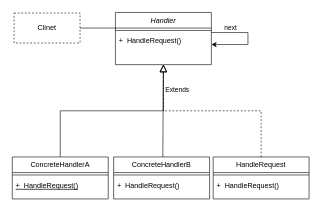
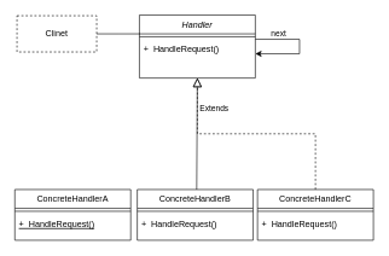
  <mxCell id="0" />
  <mxCell id="1" parent="0" />
  <mxCell id="2" value="" style="endArrow=block;endSize=10;endFill=0;shadow=0;strokeWidth=1;rounded=0;elbow=vertical;exitX=0.519;exitY=0.01;exitDx=0;exitDy=0;exitPerimeter=0;" edge="1" parent="1"><mxGeometry width="160" relative="1" as="geometry"><mxPoint x="271.04" y="261.7" as="sourcePoint" /><mxPoint x="272" y="107" as="targetPoint" /></mxGeometry></mxCell>
  <mxCell id="3" value="" style="group" vertex="1" connectable="0" parent="1"><mxGeometry x="20" y="20" width="495" height="311" as="geometry" /></mxCell>
  <mxCell id="4" value="Handler&#10;" style="swimlane;fontStyle=2;align=center;verticalAlign=top;childLayout=stackLayout;horizontal=1;startSize=26;horizontalStack=0;resizeParent=1;resizeLast=0;collapsible=1;marginBottom=0;rounded=0;shadow=0;strokeWidth=1;" parent="3" vertex="1"><mxGeometry x="172" width="160" height="87" as="geometry"><mxRectangle x="230" y="140" width="160" height="26" as="alternateBounds" /></mxGeometry></mxCell>
  <mxCell id="5" value="" style="line;html=1;strokeWidth=1;align=left;verticalAlign=middle;spacingTop=-1;spacingLeft=3;spacingRight=3;rotatable=0;labelPosition=right;points=[];portConstraint=eastwest;" parent="4" vertex="1"><mxGeometry y="26" width="160" height="8" as="geometry" /></mxCell>
  <mxCell id="6" value="+  HandleRequest()&#10;" style="text;align=left;verticalAlign=top;spacingLeft=4;spacingRight=4;overflow=hidden;rotatable=0;points=[[0,0.5],[1,0.5]];portConstraint=eastwest;" parent="4" vertex="1"><mxGeometry y="34" width="160" height="26" as="geometry" /></mxCell>
  <mxCell id="7" value="ConcreteHandlerA" style="swimlane;fontStyle=0;align=center;verticalAlign=top;childLayout=stackLayout;horizontal=1;startSize=26;horizontalStack=0;resizeParent=1;resizeLast=0;collapsible=1;marginBottom=0;rounded=0;shadow=0;strokeWidth=1;" parent="3" vertex="1"><mxGeometry y="241" width="160" height="70" as="geometry"><mxRectangle x="130" y="380" width="160" height="26" as="alternateBounds" /></mxGeometry></mxCell>
  <mxCell id="8" value="" style="line;html=1;strokeWidth=1;align=left;verticalAlign=middle;spacingTop=-1;spacingLeft=3;spacingRight=3;rotatable=0;labelPosition=right;points=[];portConstraint=eastwest;" parent="7" vertex="1"><mxGeometry y="26" width="160" height="8" as="geometry" /></mxCell>
  <mxCell id="9" value="+  HandleRequest()&#10;" style="text;align=left;verticalAlign=top;spacingLeft=4;spacingRight=4;overflow=hidden;rotatable=0;points=[[0,0.5],[1,0.5]];portConstraint=eastwest;fontStyle=4" parent="7" vertex="1"><mxGeometry y="34" width="160" height="26" as="geometry" /></mxCell>
- <mxCell id="10" value="" style="endArrow=block;endSize=10;endFill=0;shadow=0;strokeWidth=1;rounded=0;edgeStyle=elbowEdgeStyle;elbow=vertical;" parent="3" source="7" target="4" edge="1"><mxGeometry width="160" relative="1" as="geometry"><mxPoint x="73" y="84" as="sourcePoint" /><mxPoint x="73" y="84" as="targetPoint" /></mxGeometry></mxCell>
- <mxCell id="11" value="HandleRequest" style="swimlane;fontStyle=0;align=center;verticalAlign=top;childLayout=stackLayout;horizontal=1;startSize=26;horizontalStack=0;resizeParent=1;resizeLast=0;collapsible=1;marginBottom=0;rounded=0;shadow=0;strokeWidth=1;" parent="3" vertex="1"><mxGeometry x="335" y="241" width="160" height="70" as="geometry"><mxRectangle x="340" y="380" width="170" height="26" as="alternateBounds" /></mxGeometry></mxCell>
+ <mxCell id="11" value="ConcreteHandlerC" style="swimlane;fontStyle=0;align=center;verticalAlign=top;childLayout=stackLayout;horizontal=1;startSize=26;horizontalStack=0;resizeParent=1;resizeLast=0;collapsible=1;marginBottom=0;rounded=0;shadow=0;strokeWidth=1;" parent="3" vertex="1"><mxGeometry x="335" y="241" width="160" height="70" as="geometry"><mxRectangle x="340" y="380" width="170" height="26" as="alternateBounds" /></mxGeometry></mxCell>
  <mxCell id="12" value="" style="line;html=1;strokeWidth=1;align=left;verticalAlign=middle;spacingTop=-1;spacingLeft=3;spacingRight=3;rotatable=0;labelPosition=right;points=[];portConstraint=eastwest;" parent="11" vertex="1"><mxGeometry y="26" width="160" height="8" as="geometry" /></mxCell>
  <mxCell id="13" value="+  HandleRequest()&#10;" style="text;align=left;verticalAlign=top;spacingLeft=4;spacingRight=4;overflow=hidden;rotatable=0;points=[[0,0.5],[1,0.5]];portConstraint=eastwest;" parent="11" vertex="1"><mxGeometry y="34" width="160" height="26" as="geometry" /></mxCell>
  <mxCell id="14" value="" style="endArrow=block;endSize=10;endFill=0;shadow=0;strokeWidth=1;rounded=0;edgeStyle=elbowEdgeStyle;elbow=vertical;dashed=1;" parent="3" source="11" target="4" edge="1"><mxGeometry width="160" relative="1" as="geometry"><mxPoint x="83" y="254" as="sourcePoint" /><mxPoint x="183" y="152" as="targetPoint" /></mxGeometry></mxCell>
  <mxCell id="15" value="Extends" style="edgeLabel;html=1;align=center;verticalAlign=middle;resizable=0;points=[];" vertex="1" connectable="0" parent="14"><mxGeometry x="0.701" y="2" relative="1" as="geometry"><mxPoint x="24" y="-6" as="offset" /></mxGeometry></mxCell>
  <mxCell id="16" value="Clinet" style="html=1;whiteSpace=wrap;dashed=1;" vertex="1" parent="3"><mxGeometry x="3" y="1" width="110" height="50" as="geometry" /></mxCell>
  <mxCell id="17" style="edgeStyle=orthogonalEdgeStyle;rounded=0;orthogonalLoop=1;jettySize=auto;html=1;entryX=0.006;entryY=0.231;entryDx=0;entryDy=0;entryPerimeter=0;endArrow=none;endFill=0;" edge="1" parent="3" source="16"><mxGeometry relative="1" as="geometry"><mxPoint x="172.96" y="26.006" as="targetPoint" /></mxGeometry></mxCell>
  <mxCell id="18" style="edgeStyle=orthogonalEdgeStyle;rounded=0;orthogonalLoop=1;jettySize=auto;html=1;" edge="1" parent="3" source="4" target="4"><mxGeometry relative="1" as="geometry"><mxPoint x="343" y="-9" as="sourcePoint" /><Array as="points"><mxPoint x="393" y="41" /></Array></mxGeometry></mxCell>
  <mxCell id="19" value="next" style="edgeLabel;html=1;align=center;verticalAlign=middle;resizable=0;points=[];" vertex="1" connectable="0" parent="18"><mxGeometry x="-0.379" y="-1" relative="1" as="geometry"><mxPoint x="-13" y="-9" as="offset" /></mxGeometry></mxCell>
  <mxCell id="20" value="ConcreteHandlerB" style="swimlane;fontStyle=0;align=center;verticalAlign=top;childLayout=stackLayout;horizontal=1;startSize=26;horizontalStack=0;resizeParent=1;resizeLast=0;collapsible=1;marginBottom=0;rounded=0;shadow=0;strokeWidth=1;" vertex="1" parent="3"><mxGeometry x="169" y="241" width="160" height="70" as="geometry"><mxRectangle x="340" y="380" width="170" height="26" as="alternateBounds" /></mxGeometry></mxCell>
  <mxCell id="21" value="" style="line;html=1;strokeWidth=1;align=left;verticalAlign=middle;spacingTop=-1;spacingLeft=3;spacingRight=3;rotatable=0;labelPosition=right;points=[];portConstraint=eastwest;" vertex="1" parent="20"><mxGeometry y="26" width="160" height="8" as="geometry" /></mxCell>
  <mxCell id="22" value="+  HandleRequest()&#10;" style="text;align=left;verticalAlign=top;spacingLeft=4;spacingRight=4;overflow=hidden;rotatable=0;points=[[0,0.5],[1,0.5]];portConstraint=eastwest;" vertex="1" parent="20"><mxGeometry y="34" width="160" height="26" as="geometry" /></mxCell>
